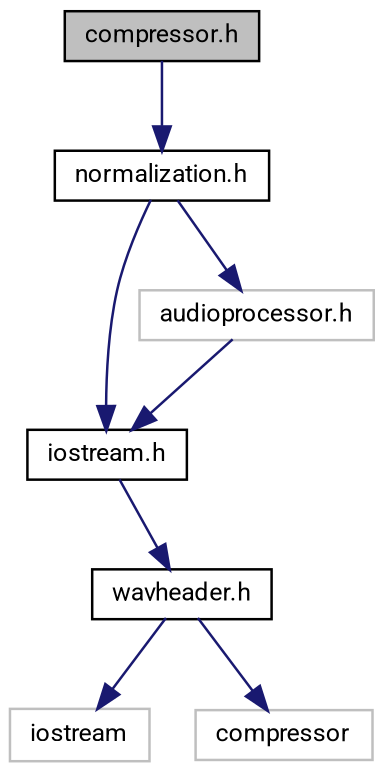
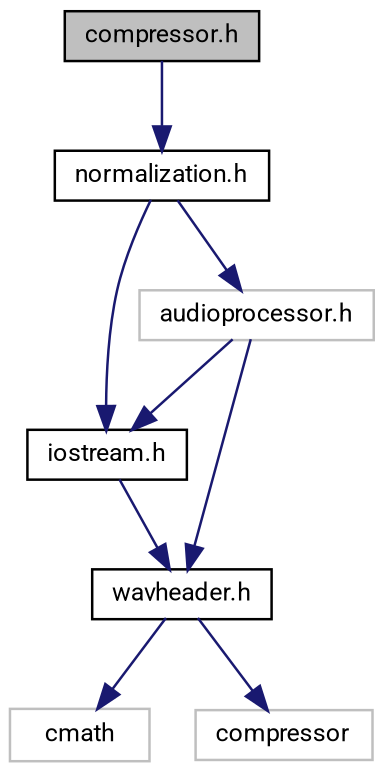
  digraph {
    fontname=Roboto
    node [color=black fillcolor=white fontname=Roboto fontsize=10 shape=record style=filled]
    edge [color=midnightblue fontname=Roboto fontsize=10 labelfontname=Helvetica labelfontsize=10 style=solid]
    n1 [fillcolor=grey75 fontcolor=black height=0.2 label="compressor.h" width=0.4]
    n2 [height=0.2 label="normalization.h" width=0.4]
    n3 [color=grey75 height=0.2 label="audioprocessor.h" width=0.4]
    n4 [height=0.2 label="iostream.h" width=0.4]
    n5 [height=0.2 label="wavheader.h" width=0.4]
-   n6 [color=grey75 height=0.2 label=iostream width=0.4]
+   n6 [color=grey75 height=0.2 label=cmath width=0.4]
    n7 [color=grey75 height=0.2 label=compressor width=0.4]
    n1 -> n2
    n2 -> n3
    n2 -> n4
    n3 -> n4
+   n3 -> n5
    n4 -> n5
    n5 -> n6
    n5 -> n7
  }
